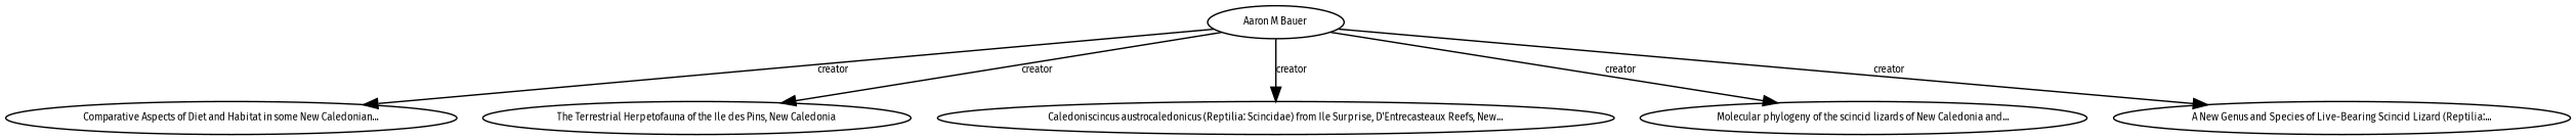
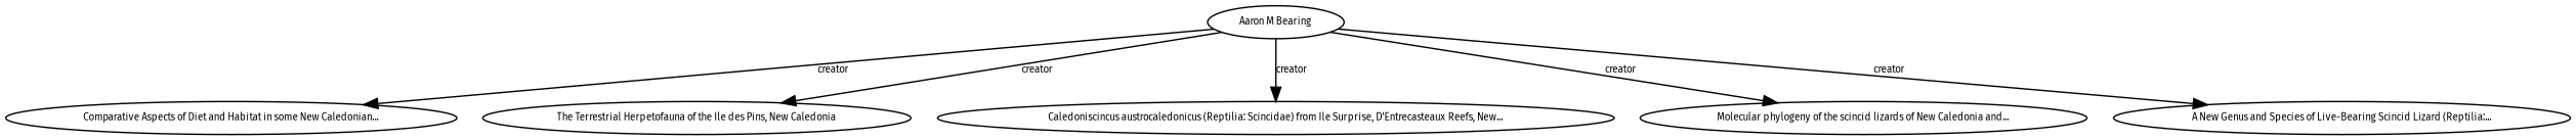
  digraph {
    fontname="Fira Sans"
    node [fontname="Fira Sans" fontsize=7]
    edge [fontname="Fira Sans" fontsize=7]
-   n1 [height=0.27433100247 label="Aaron M Bauer" width=0.27433100247]
+   n1 [height=0.27433100247 label="Aaron M Bearing" width=0.27433100247]
    n2 [height=0.27433100247 label="Comparative Aspects of Diet and Habitat in some New Caledonian..." width=0.27433100247]
    n3 [height=0.27433100247 label="The Terrestrial Herpetofauna of the Ile des Pins, New Caledonia" width=0.27433100247]
    n4 [height=0.27433100247 label="Caledoniscincus austrocaledonicus (Reptilia: Scincidae) from Ile Surprise, D'Entrecasteaux Reefs, New..." width=0.27433100247]
    n5 [height=0.27433100247 label="Molecular phylogeny of the scincid lizards of New Caledonia and..." width=0.27433100247]
    n6 [height=0.27433100247 label="A New Genus and Species of Live-Bearing Scincid Lizard (Reptilia:..." width=0.27433100247]
    n1 -> n2 [label=creator]
    n1 -> n3 [label=creator]
    n1 -> n4 [label=creator]
    n1 -> n5 [label=creator]
    n1 -> n6 [label=creator]
  }
